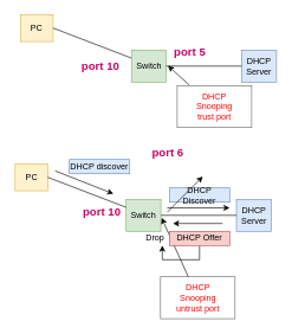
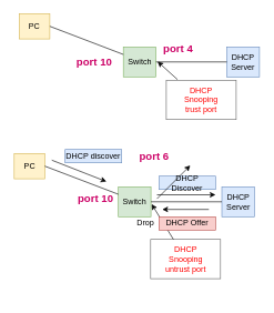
  <mxCell id="0" />
  <mxCell id="1" parent="0" />
  <mxCell id="2" value="PC" style="rounded=0;whiteSpace=wrap;html=1;fillColor=#fff2cc;strokeColor=#d6b656;" parent="1" vertex="1"><mxGeometry x="28" y="20" width="46" height="38" as="geometry" /></mxCell>
  <mxCell id="3" value="Switch" style="rounded=0;whiteSpace=wrap;html=1;fillColor=#d5e8d4;strokeColor=#82b366;" parent="1" vertex="1"><mxGeometry x="184.5" y="70" width="49" height="45" as="geometry" /></mxCell>
  <mxCell id="4" value="DHCP Server" style="rounded=0;whiteSpace=wrap;html=1;fillColor=#dae8fc;strokeColor=#6c8ebf;" parent="1" vertex="1"><mxGeometry x="340" y="70" width="49" height="45" as="geometry" /></mxCell>
  <mxCell id="5" value="" style="endArrow=none;html=1;exitX=0;exitY=0.25;exitDx=0;exitDy=0;entryX=1;entryY=0.5;entryDx=0;entryDy=0;" parent="1" source="3" target="2" edge="1"><mxGeometry width="50" height="50" relative="1" as="geometry"><mxPoint x="352" y="2" as="sourcePoint" /><mxPoint x="402" y="-48" as="targetPoint" /></mxGeometry></mxCell>
  <mxCell id="6" value="" style="endArrow=none;html=1;exitX=0;exitY=0.5;exitDx=0;exitDy=0;entryX=1;entryY=0.5;entryDx=0;entryDy=0;" parent="1" source="4" target="3" edge="1"><mxGeometry width="50" height="50" relative="1" as="geometry"><mxPoint x="214.5" y="111.25" as="sourcePoint" /><mxPoint x="104" y="69" as="targetPoint" /></mxGeometry></mxCell>
  <mxCell id="7" value="PC" style="rounded=0;whiteSpace=wrap;html=1;fillColor=#fff2cc;strokeColor=#d6b656;" parent="1" vertex="1"><mxGeometry x="20.5" y="230" width="46" height="38" as="geometry" /></mxCell>
  <mxCell id="8" value="Switch" style="rounded=0;whiteSpace=wrap;html=1;fillColor=#d5e8d4;strokeColor=#82b366;" parent="1" vertex="1"><mxGeometry x="177" y="280" width="49" height="45" as="geometry" /></mxCell>
  <mxCell id="9" value="DHCP Server" style="rounded=0;whiteSpace=wrap;html=1;fillColor=#dae8fc;strokeColor=#6c8ebf;" parent="1" vertex="1"><mxGeometry x="332.5" y="280" width="49" height="45" as="geometry" /></mxCell>
  <mxCell id="10" value="" style="endArrow=none;html=1;exitX=0;exitY=0.25;exitDx=0;exitDy=0;entryX=1;entryY=0.5;entryDx=0;entryDy=0;" parent="1" source="8" target="7" edge="1"><mxGeometry width="50" height="50" relative="1" as="geometry"><mxPoint x="344.5" y="212" as="sourcePoint" /><mxPoint x="394.5" y="162" as="targetPoint" /></mxGeometry></mxCell>
  <mxCell id="11" value="" style="endArrow=none;html=1;exitX=0;exitY=0.5;exitDx=0;exitDy=0;entryX=1;entryY=0.5;entryDx=0;entryDy=0;" parent="1" source="9" target="8" edge="1"><mxGeometry width="50" height="50" relative="1" as="geometry"><mxPoint x="207" y="321.25" as="sourcePoint" /><mxPoint x="96.5" y="279" as="targetPoint" /></mxGeometry></mxCell>
- <mxCell id="12" value="&lt;font color=&quot;#ff0000&quot;&gt;DHCP&lt;br&gt;Snooping&lt;br&gt;untrust port&lt;br&gt;&lt;/font&gt;" style="text;html=1;strokeColor=#666666;fillColor=none;align=center;verticalAlign=middle;whiteSpace=wrap;rounded=0;fontColor=#333333;" parent="1" vertex="1"><mxGeometry x="225.5" y="389" width="105" height="59" as="geometry" /></mxCell>
+ <mxCell id="12" value="&lt;font color=&quot;#ff0000&quot;&gt;DHCP&lt;br&gt;Snooping&lt;br&gt;untrust port&lt;br&gt;&lt;/font&gt;" style="text;html=1;strokeColor=#666666;fillColor=none;align=center;verticalAlign=middle;whiteSpace=wrap;rounded=0;fontColor=#333333;" parent="1" vertex="1"><mxGeometry x="225.5" y="359" width="105" height="59" as="geometry" /></mxCell>
  <mxCell id="13" value="" style="endArrow=classic;html=1;" parent="1" source="12" edge="1"><mxGeometry width="50" height="50" relative="1" as="geometry"><mxPoint x="235" y="298" as="sourcePoint" /><mxPoint x="227" y="306" as="targetPoint" /></mxGeometry></mxCell>
  <mxCell id="14" value="&lt;font color=&quot;#ff0000&quot;&gt;DHCP&lt;br&gt;Snooping&lt;br&gt;trust port&lt;br&gt;&lt;/font&gt;" style="text;html=1;align=center;verticalAlign=middle;whiteSpace=wrap;rounded=0;fillColor=none;strokeColor=#666666;fontColor=#333333;" parent="1" vertex="1"><mxGeometry x="249" y="120" width="105" height="59" as="geometry" /></mxCell>
  <mxCell id="15" value="" style="endArrow=classic;html=1;" parent="1" edge="1"><mxGeometry width="50" height="50" relative="1" as="geometry"><mxPoint x="265.867" y="119" as="sourcePoint" /><mxPoint x="236" y="92" as="targetPoint" /></mxGeometry></mxCell>
  <mxCell id="16" value="" style="endArrow=classic;html=1;" parent="1" edge="1"><mxGeometry width="50" height="50" relative="1" as="geometry"><mxPoint x="77" y="240" as="sourcePoint" /><mxPoint x="159" y="272.157" as="targetPoint" /></mxGeometry></mxCell>
  <mxCell id="17" value="DHCP discover" style="text;html=1;strokeColor=#6c8ebf;fillColor=#dae8fc;align=center;verticalAlign=middle;whiteSpace=wrap;rounded=0;" parent="1" vertex="1"><mxGeometry x="97" y="224" width="85" height="20" as="geometry" /></mxCell>
  <mxCell id="18" value="" style="endArrow=classic;html=1;" parent="1" edge="1"><mxGeometry width="50" height="50" relative="1" as="geometry"><mxPoint x="235" y="292" as="sourcePoint" /><mxPoint x="323" y="292" as="targetPoint" /></mxGeometry></mxCell>
- <mxCell id="19" style="edgeStyle=orthogonalEdgeStyle;rounded=0;orthogonalLoop=1;jettySize=auto;html=1;entryX=0.75;entryY=1;entryDx=0;entryDy=0;exitX=0.5;exitY=1;exitDx=0;exitDy=0;" parent="1" source="21" target="23" edge="1"><mxGeometry relative="1" as="geometry" /></mxCell>
  <mxCell id="20" value="DHCP Discover" style="text;html=1;strokeColor=#6c8ebf;fillColor=#dae8fc;align=center;verticalAlign=middle;whiteSpace=wrap;rounded=0;" parent="1" vertex="1"><mxGeometry x="238" y="264" width="85" height="20" as="geometry" /></mxCell>
  <mxCell id="21" value="DHCP Offer" style="text;html=1;strokeColor=#b85450;fillColor=#f8cecc;align=center;verticalAlign=middle;whiteSpace=wrap;rounded=0;" parent="1" vertex="1"><mxGeometry x="238" y="325" width="85" height="20" as="geometry" /></mxCell>
  <mxCell id="22" value="" style="endArrow=classic;html=1;" parent="1" edge="1"><mxGeometry width="50" height="50" relative="1" as="geometry"><mxPoint x="313" y="314" as="sourcePoint" /><mxPoint x="243" y="314" as="targetPoint" /></mxGeometry></mxCell>
  <mxCell id="23" value="Drop" style="text;html=1;strokeColor=none;fillColor=none;align=center;verticalAlign=middle;whiteSpace=wrap;rounded=0;" parent="1" vertex="1"><mxGeometry x="198" y="325" width="40" height="20" as="geometry" /></mxCell>
  <mxCell id="24" value="" style="endArrow=classic;html=1;" parent="1" edge="1"><mxGeometry width="50" height="50" relative="1" as="geometry"><mxPoint x="235" y="298" as="sourcePoint" /><mxPoint x="285" y="248" as="targetPoint" /></mxGeometry></mxCell>
  <mxCell id="25" value="&lt;font style=&quot;font-size: 16px&quot;&gt;port 10&lt;/font&gt;" style="text;html=1;strokeColor=none;fillColor=none;align=center;verticalAlign=middle;whiteSpace=wrap;rounded=0;fontColor=#CC0066;fontStyle=1" vertex="1" parent="1"><mxGeometry x="110" y="82.5" width="62" height="20" as="geometry" /></mxCell>
- <mxCell id="26" value="&lt;font style=&quot;font-size: 16px&quot;&gt;port 5&lt;/font&gt;" style="text;html=1;strokeColor=none;fillColor=none;align=center;verticalAlign=middle;whiteSpace=wrap;rounded=0;fontColor=#CC0066;fontStyle=1" vertex="1" parent="1"><mxGeometry x="236" y="62.5" width="62" height="20" as="geometry" /></mxCell>
- <mxCell id="27" value="&lt;font style=&quot;font-size: 16px&quot;&gt;port 6&lt;/font&gt;" style="text;html=1;strokeColor=none;fillColor=none;align=center;verticalAlign=middle;whiteSpace=wrap;rounded=0;fontColor=#CC0066;fontStyle=1" vertex="1" parent="1"><mxGeometry x="205" y="204" width="62" height="20" as="geometry" /></mxCell>
+ <mxCell id="26" value="&lt;font style=&quot;font-size: 16px&quot;&gt;port 4&lt;/font&gt;" style="text;html=1;strokeColor=none;fillColor=none;align=center;verticalAlign=middle;whiteSpace=wrap;rounded=0;fontColor=#CC0066;fontStyle=1" vertex="1" parent="1"><mxGeometry x="236" y="62.5" width="62" height="20" as="geometry" /></mxCell>
+ <mxCell id="27" value="&lt;font style=&quot;font-size: 16px&quot;&gt;port 6&lt;/font&gt;" style="text;html=1;strokeColor=none;fillColor=none;align=center;verticalAlign=middle;whiteSpace=wrap;rounded=0;fontColor=#CC0066;fontStyle=1" vertex="1" parent="1"><mxGeometry x="200" y="224" width="62" height="20" as="geometry" /></mxCell>
  <mxCell id="28" value="&lt;font style=&quot;font-size: 16px&quot;&gt;port 10&lt;/font&gt;" style="text;html=1;strokeColor=none;fillColor=none;align=center;verticalAlign=middle;whiteSpace=wrap;rounded=0;fontColor=#CC0066;fontStyle=1" vertex="1" parent="1"><mxGeometry x="112" y="288" width="62" height="20" as="geometry" /></mxCell>
